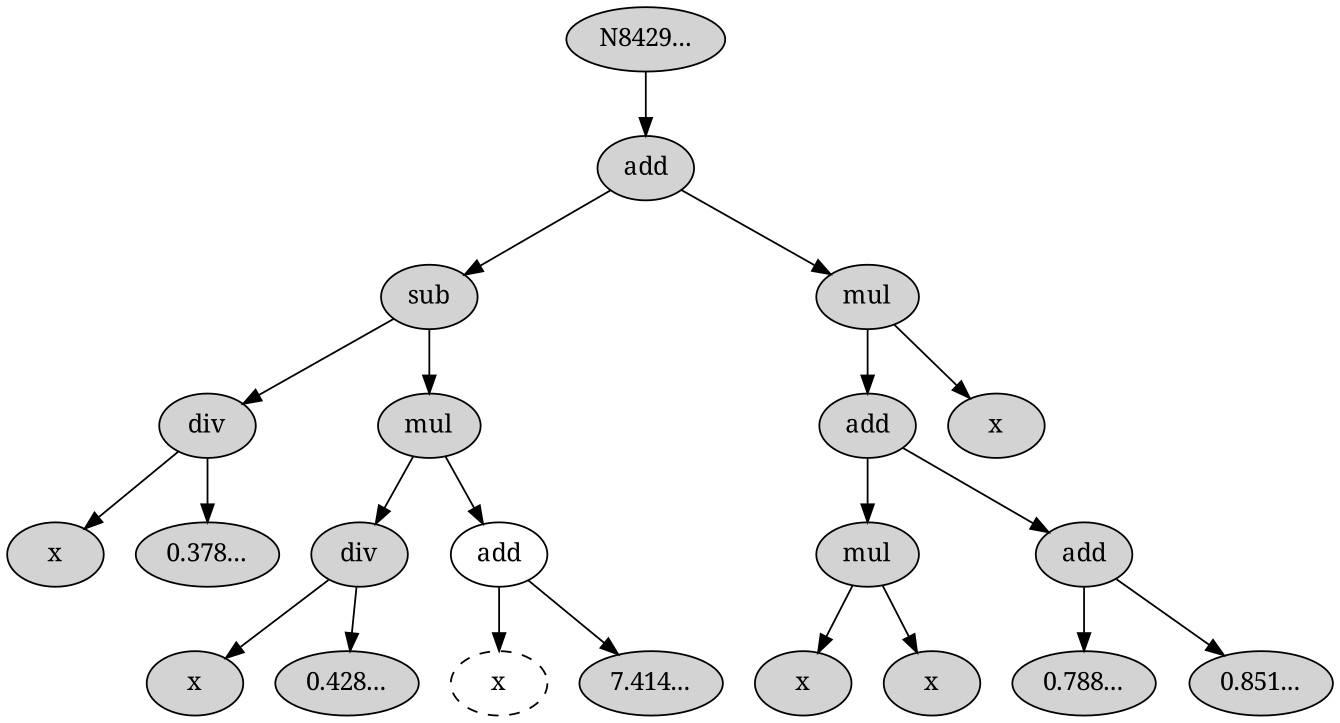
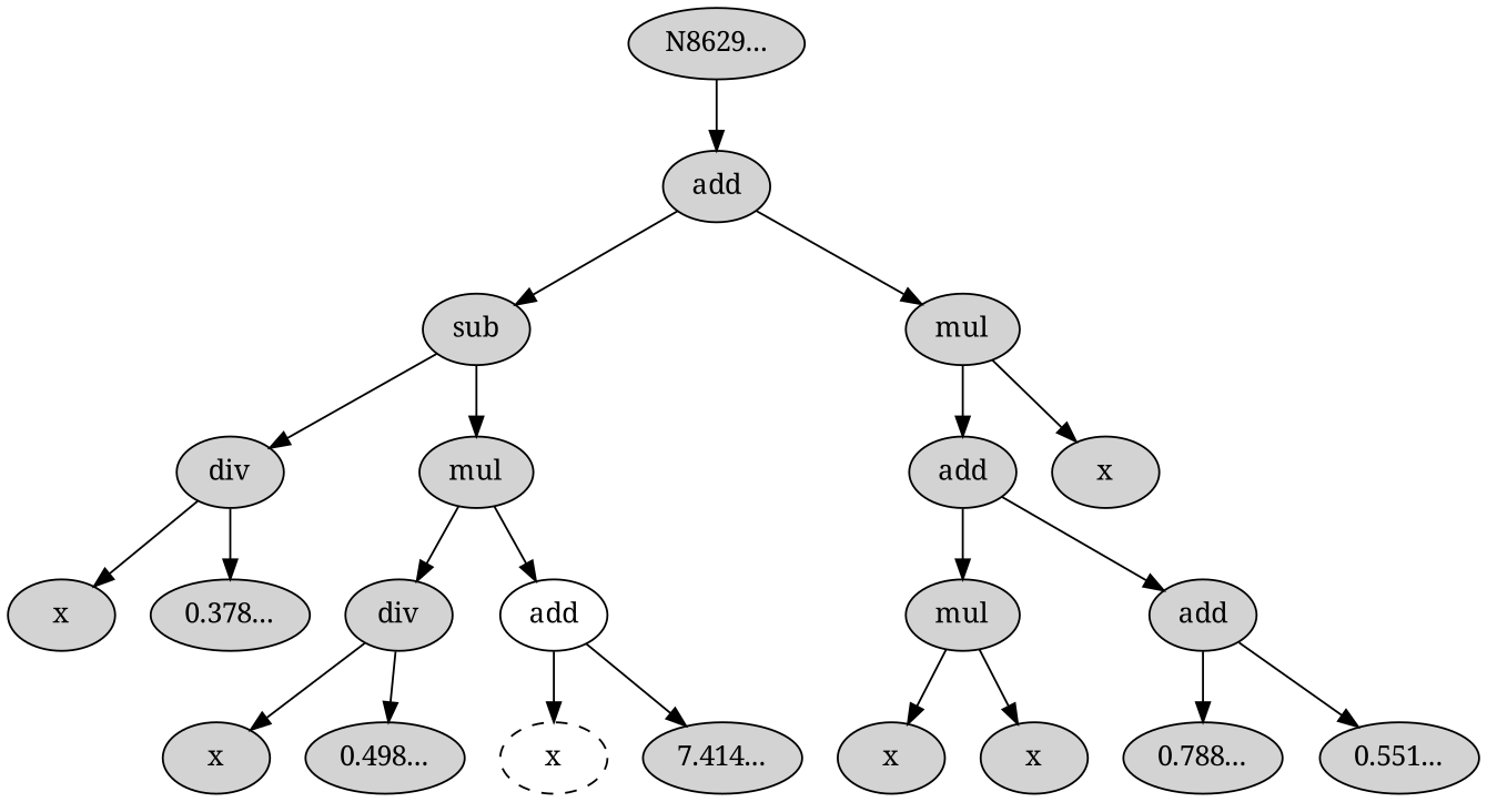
  digraph {
    fontname="Noto Serif"
    node [fontname="Noto Serif" style=filled]
    edge [fontname="Noto Serif"]
-   n1 [label="N8429..."]
+   n1 [label="N8629..."]
    n2 [label=add]
    n3 [label=sub]
    n4 [label=mul]
    n5 [label=div]
    n6 [label=mul]
    n7 [label=add]
    n8 [label=x]
    n9 [label=x]
    n10 [label="0.378..."]
    n11 [label=div]
    n12 [label=add style=solid]
    n13 [label=x]
-   n14 [label="0.428..."]
+   n14 [label="0.498..."]
    n15 [label=x style=dashed]
    n16 [label="7.414..."]
    n17 [label=mul]
    n18 [label=add]
    n19 [label=x]
    n20 [label=x]
    n21 [label="0.788..."]
-   n22 [label="0.851..."]
+   n22 [label="0.551..."]
    n1 -> n2
    n2 -> n3
    n2 -> n4
    n3 -> n5
    n3 -> n6
    n4 -> n7
    n4 -> n8
    n5 -> n9
    n5 -> n10
    n6 -> n11
    n6 -> n12
    n7 -> n17
    n7 -> n18
    n11 -> n13
    n11 -> n14
    n12 -> n15
    n12 -> n16
    n17 -> n19
    n17 -> n20
    n18 -> n21
    n18 -> n22
  }
